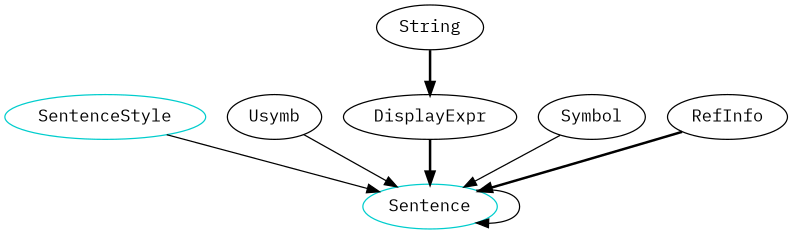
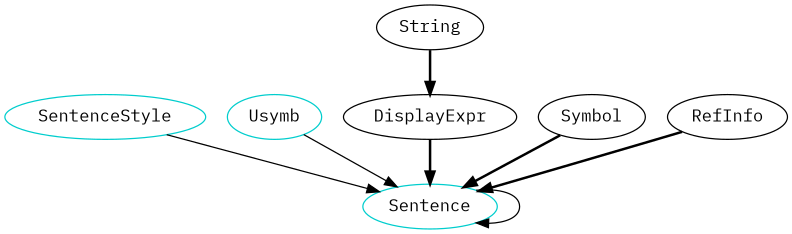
  digraph {
    fontname="IBM Plex Mono"
    node [fontname="IBM Plex Mono"]
    edge [fontname="IBM Plex Mono" style=solid]
    n1 [color=cyan3 label=SentenceStyle shape=oval]
    n2 [color=cyan3 label=Sentence shape=oval]
-   Usymb
+   Usymb [color=cyan3]
    String
    DisplayExpr
    Symbol
    RefInfo
    n1 -> n2
    n2 -> n2
    Usymb -> n2
    String -> DisplayExpr [style=bold]
    DisplayExpr -> n2 [style=bold]
-   Symbol -> n2
+   Symbol -> n2 [style=bold]
    RefInfo -> n2 [style=bold]
  }
